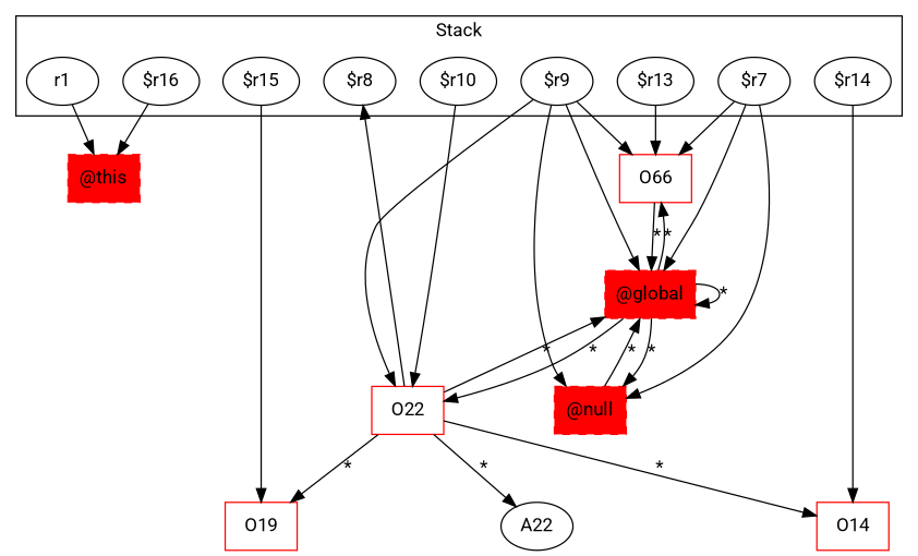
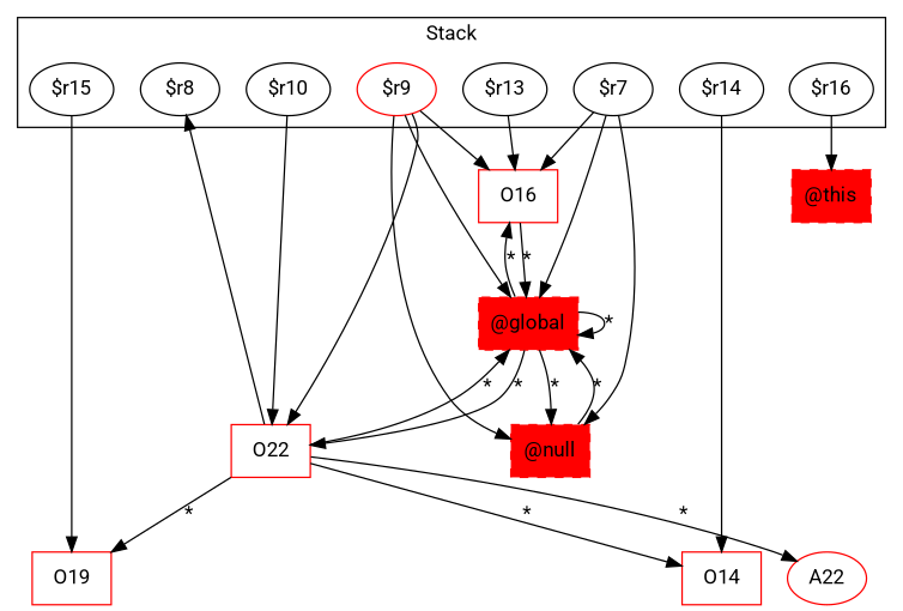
  digraph {
    fontname=Roboto
    rankDir=LR
    node [fontname=Roboto]
    edge [fontname=Roboto]
-   r1
    "$r13"
    "$r10"
-   "$r9"
+   "$r9" [color=red]
    "$r16"
    "$r15"
    "$r7"
    "$r14"
    "$r8"
    "@this" [color=red shape=box style="filled,dashed"]
-   O16 [color=red shape=box label=O66]
+   O16 [color=red shape=box]
    O22 [color=red shape=box]
    "@null" [color=red shape=box style="filled,dashed"]
    "@global" [color=red shape=box style="filled,dashed"]
    O19 [color=red shape=box]
    n16 [color=red label=O14 shape=box]
-   A22 [color=black]
+   A22 [color=red]
    subgraph cluster_1 {
      label=Stack
-     r1
      "$r13"
      "$r10"
      "$r9"
      "$r16"
      "$r15"
      "$r7"
      "$r14"
      "$r8"
    }
-   r1 -> "@this"
    "$r13" -> O16
    "$r10" -> O22
    "$r9" -> O16
    "$r9" -> O22
    "$r9" -> "@null"
    "$r9" -> "@global"
    "$r16" -> "@this"
    "$r15" -> O19
    "$r7" -> O16
    "$r7" -> "@null"
    "$r7" -> "@global"
    "$r14" -> n16
    O16 -> "@global" [label="*" weight=0.2]
    O22 -> "$r8"
    O22 -> "@global" [label="*" weight=0.2]
    O22 -> O19 [label="*" weight=0.2]
    O22 -> n16 [label="*" weight=0.2]
    O22 -> A22 [label="*" weight=0.2]
    "@null" -> "@global" [label="*" weight=0.2]
    "@global" -> O16 [label="*" weight=0.2]
    "@global" -> O22 [label="*" weight=0.2]
    "@global" -> "@null" [label="*" weight=0.2]
    "@global" -> "@global" [label="*" weight=0.2]
  }
